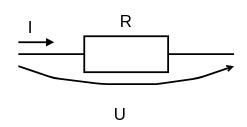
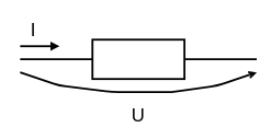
  <mxCell id="0" />
  <mxCell id="1" parent="0" />
  <mxCell id="2" value="" style="rounded=0;whiteSpace=wrap;html=1;fillColor=none;strokeWidth=3;" vertex="1" parent="1"><mxGeometry x="140" y="60" width="140" height="60" as="geometry" /></mxCell>
  <mxCell id="3" value="" style="endArrow=none;html=1;entryX=0;entryY=0.5;entryDx=0;entryDy=0;strokeWidth=3;" edge="1" parent="1" target="2"><mxGeometry width="50" height="50" relative="1" as="geometry"><mxPoint x="30" y="90" as="sourcePoint" /><mxPoint x="120" y="65" as="targetPoint" /></mxGeometry></mxCell>
  <mxCell id="4" value="" style="endArrow=none;html=1;entryX=1;entryY=0.5;entryDx=0;entryDy=0;strokeWidth=3;" edge="1" parent="1" target="2"><mxGeometry width="50" height="50" relative="1" as="geometry"><mxPoint x="390" y="90" as="sourcePoint" /><mxPoint x="220" y="60" as="targetPoint" /></mxGeometry></mxCell>
  <mxCell id="5" value="" style="endArrow=block;html=1;endFill=1;strokeWidth=3;" edge="1" parent="1"><mxGeometry width="50" height="50" relative="1" as="geometry"><mxPoint x="30" y="70" as="sourcePoint" /><mxPoint x="90" y="70" as="targetPoint" /></mxGeometry></mxCell>
  <mxCell id="6" value="" style="endArrow=open;html=1;strokeWidth=3;endFill=0;" edge="1" parent="1"><mxGeometry width="50" height="50" relative="1" as="geometry"><mxPoint x="30" y="110" as="sourcePoint" /><mxPoint x="390" y="110" as="targetPoint" /><Array as="points"><mxPoint x="90" y="130" /><mxPoint x="170" y="140" /><mxPoint x="260" y="140" /><mxPoint x="330" y="130" /></Array></mxGeometry></mxCell>
- <mxCell id="7" value="&lt;font style=&quot;font-size: 28px;&quot;&gt;R&lt;/font&gt;" style="text;html=1;strokeColor=none;fillColor=none;align=center;verticalAlign=middle;whiteSpace=wrap;rounded=0;" vertex="1" parent="1"><mxGeometry x="180" y="20" width="60" height="30" as="geometry" /></mxCell>
- <mxCell id="8" value="&lt;font style=&quot;font-size: 28px;&quot;&gt;U&lt;/font&gt;" style="text;html=1;strokeColor=none;fillColor=none;align=center;verticalAlign=middle;whiteSpace=wrap;rounded=0;" vertex="1" parent="1"><mxGeometry x="170" y="175" width="60" height="30" as="geometry" /></mxCell>
+ <mxCell id="8" value="&lt;font style=&quot;font-size: 28px;&quot;&gt;U&lt;/font&gt;" style="text;html=1;strokeColor=none;fillColor=none;align=center;verticalAlign=middle;whiteSpace=wrap;rounded=0;" vertex="1" parent="1"><mxGeometry x="180" y="160" width="60" height="30" as="geometry" /></mxCell>
  <mxCell id="9" value="&lt;font style=&quot;font-size: 28px;&quot;&gt;I&lt;/font&gt;" style="text;html=1;strokeColor=none;fillColor=none;align=center;verticalAlign=middle;whiteSpace=wrap;rounded=0;" vertex="1" parent="1"><mxGeometry x="20" y="30" width="60" height="30" as="geometry" /></mxCell>
